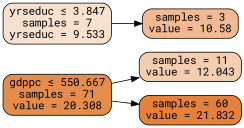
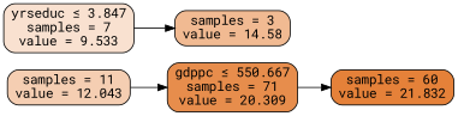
  digraph {
    fontname="Roboto Mono"
    rankdir=LR
    node [color=black fontname="Roboto Mono" shape=box style="filled, rounded"]
    edge [fontname="Roboto Mono"]
-   n1 [fillcolor="#e78d4c" label=<gdppc &le; 550.667<br/>samples = 71<br/>value = 20.308>]
+   n1 [fillcolor="#e78d4c" label=<gdppc &le; 550.667<br/>samples = 71<br/>value = 20.309>]
    n2 [fillcolor="#f5ceb2" label=<samples = 11<br/>value = 12.043>]
    n3 [fillcolor="#e58139" label=<samples = 60<br/>value = 21.832>]
-   n4 [fillcolor="#f9e1d0" label=<yrseduc &le; 3.847<br/>samples = 7<br/>yrseduc = 9.533>]
-   n5 [fillcolor="#f1ba92" label=<samples = 3<br/>value = 10.58>]
-   n1 -> n2
+   n4 [fillcolor="#f9e1d0" label=<yrseduc &le; 3.847<br/>samples = 7<br/>value = 9.533>]
+   n5 [fillcolor="#f1ba92" label=<samples = 3<br/>value = 14.58>]
+   n2 -> n1
    n1 -> n3
    n4 -> n5
  }
